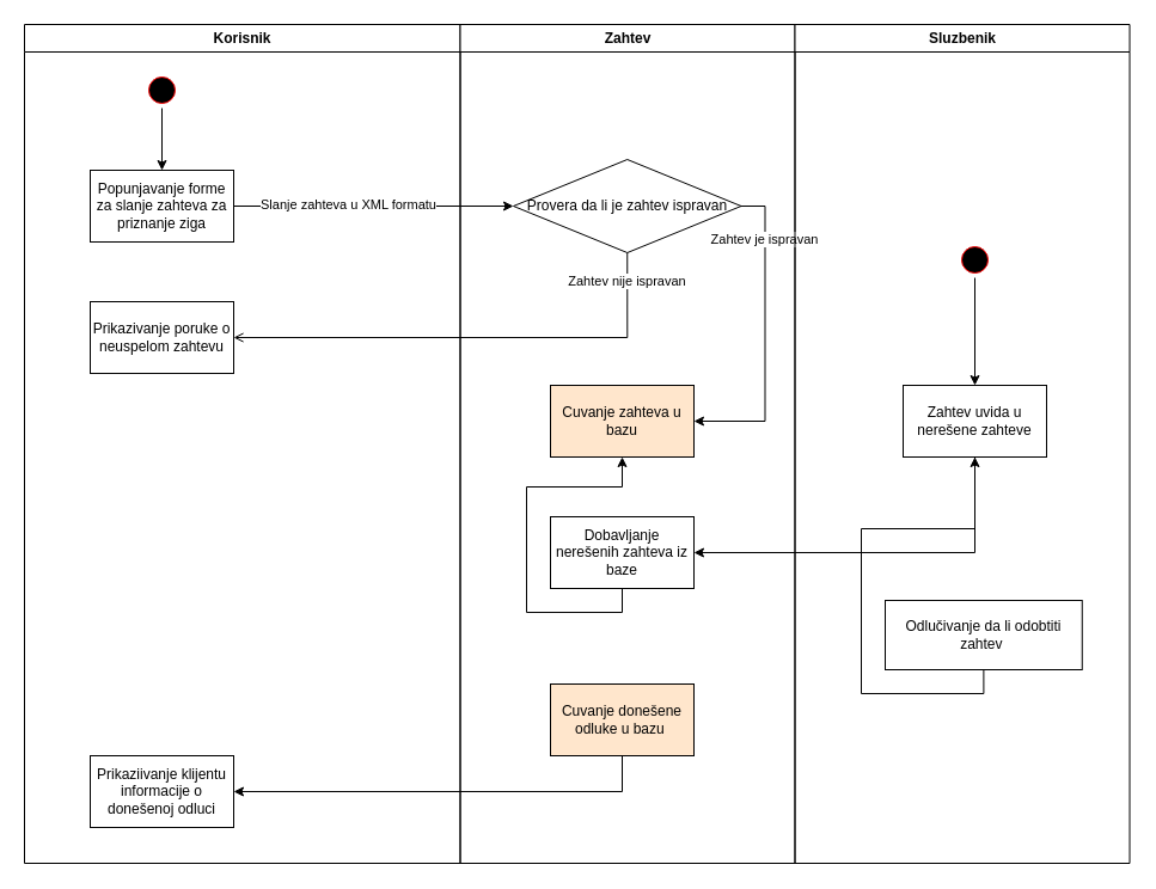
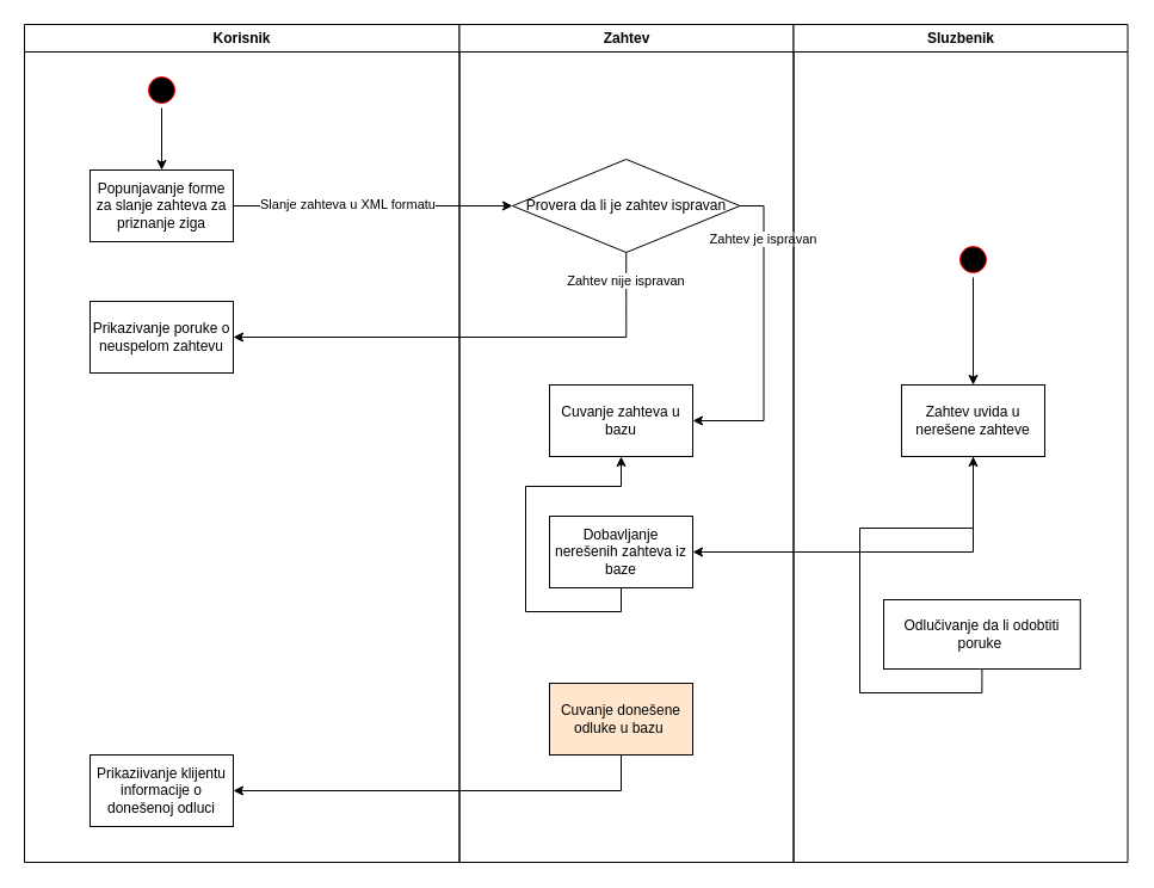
  <mxCell id="0" />
  <mxCell id="1" parent="0" />
  <mxCell id="2" value="Korisnik" style="swimlane;whiteSpace=wrap" parent="1" vertex="1"><mxGeometry x="20" y="20" width="364.5" height="702" as="geometry" /></mxCell>
  <mxCell id="3" style="edgeStyle=orthogonalEdgeStyle;rounded=0;orthogonalLoop=1;jettySize=auto;html=1;" edge="1" parent="2" source="4" target="5"><mxGeometry relative="1" as="geometry" /></mxCell>
  <mxCell id="4" value="" style="ellipse;shape=startState;fillColor=#000000;strokeColor=#ff0000;" parent="2" vertex="1"><mxGeometry x="100" y="40" width="30" height="30" as="geometry" /></mxCell>
  <mxCell id="5" value="Popunjavanje forme za slanje zahteva za priznanje ziga" style="rounded=0;whiteSpace=wrap;html=1;" vertex="1" parent="2"><mxGeometry x="55" y="122" width="120" height="60" as="geometry" /></mxCell>
  <mxCell id="6" value="Prikazivanje poruke o neuspelom zahtevu" style="rounded=0;whiteSpace=wrap;html=1;" vertex="1" parent="2"><mxGeometry x="55" y="232" width="120" height="60" as="geometry" /></mxCell>
  <mxCell id="7" value="Prikaziivanje klijentu informacije o donešenoj odluci" style="rounded=0;whiteSpace=wrap;html=1;" vertex="1" parent="2"><mxGeometry x="55" y="612" width="120" height="60" as="geometry" /></mxCell>
  <mxCell id="8" value="Zahtev" style="swimlane;whiteSpace=wrap" parent="1" vertex="1"><mxGeometry x="384.5" y="20" width="280" height="702" as="geometry" /></mxCell>
  <mxCell id="9" style="edgeStyle=orthogonalEdgeStyle;rounded=0;orthogonalLoop=1;jettySize=auto;html=1;entryX=1;entryY=0.5;entryDx=0;entryDy=0;exitX=1;exitY=0.5;exitDx=0;exitDy=0;" edge="1" parent="8" source="11" target="12"><mxGeometry relative="1" as="geometry" /></mxCell>
  <mxCell id="10" value="Zahtev je ispravan" style="edgeLabel;html=1;align=center;verticalAlign=middle;resizable=0;points=[];" vertex="1" connectable="0" parent="9"><mxGeometry x="-0.635" y="-1" relative="1" as="geometry"><mxPoint as="offset" /></mxGeometry></mxCell>
  <mxCell id="11" value="Provera da li je zahtev ispravan" style="rhombus;whiteSpace=wrap;html=1;fontFamily=Helvetica;fontSize=12;fontColor=rgb(0, 0, 0);align=center;strokeColor=rgb(0, 0, 0);fillColor=rgb(255, 255, 255);" vertex="1" parent="8"><mxGeometry x="44.5" y="113" width="190.5" height="78" as="geometry" /></mxCell>
- <mxCell id="12" value="Cuvanje zahteva u bazu" style="rounded=0;whiteSpace=wrap;html=1;fillColor=#ffe6cc;" vertex="1" parent="8"><mxGeometry x="75.5" y="302" width="120" height="60" as="geometry" /></mxCell>
+ <mxCell id="12" value="Cuvanje zahteva u bazu" style="rounded=0;whiteSpace=wrap;html=1;" vertex="1" parent="8"><mxGeometry x="75.5" y="302" width="120" height="60" as="geometry" /></mxCell>
  <mxCell id="13" value="Dobavljanje nerešenih zahteva iz baze" style="rounded=0;whiteSpace=wrap;html=1;" vertex="1" parent="8"><mxGeometry x="75.5" y="412" width="120" height="60" as="geometry" /></mxCell>
  <mxCell id="14" value="Cuvanje donešene odluke u bazu&amp;nbsp;" style="rounded=0;whiteSpace=wrap;html=1;fillColor=#ffe6cc;" vertex="1" parent="8"><mxGeometry x="75.5" y="552" width="120" height="60" as="geometry" /></mxCell>
  <mxCell id="15" value="Sluzbenik" style="swimlane;whiteSpace=wrap" parent="1" vertex="1"><mxGeometry x="664.5" y="20" width="280" height="702" as="geometry" /></mxCell>
  <mxCell id="16" style="edgeStyle=orthogonalEdgeStyle;rounded=0;orthogonalLoop=1;jettySize=auto;html=1;" edge="1" parent="15" source="17" target="18"><mxGeometry relative="1" as="geometry" /></mxCell>
  <mxCell id="17" value="" style="ellipse;shape=startState;fillColor=#000000;strokeColor=#ff0000;" vertex="1" parent="15"><mxGeometry x="135.5" y="182" width="30" height="30" as="geometry" /></mxCell>
  <mxCell id="18" value="Zahtev uvida u nerešene zahteve" style="rounded=0;whiteSpace=wrap;html=1;" vertex="1" parent="15"><mxGeometry x="90.5" y="302" width="120" height="60" as="geometry" /></mxCell>
- <mxCell id="19" value="Odlučivanje da li odobtiti zahtev&amp;nbsp;" style="rounded=0;whiteSpace=wrap;html=1;fontFamily=Helvetica;fontSize=12;fontColor=rgb(0, 0, 0);align=center;strokeColor=rgb(0, 0, 0);fillColor=rgb(255, 255, 255);" vertex="1" parent="15"><mxGeometry x="75.5" y="482" width="164.75" height="58" as="geometry" /></mxCell>
+ <mxCell id="19" value="Odlučivanje da li odobtiti poruke&amp;nbsp;" style="rounded=0;whiteSpace=wrap;html=1;fontFamily=Helvetica;fontSize=12;fontColor=rgb(0, 0, 0);align=center;strokeColor=rgb(0, 0, 0);fillColor=rgb(255, 255, 255);" vertex="1" parent="15"><mxGeometry x="75.5" y="482" width="164.75" height="58" as="geometry" /></mxCell>
  <mxCell id="20" style="edgeStyle=orthogonalEdgeStyle;rounded=0;orthogonalLoop=1;jettySize=auto;html=1;" edge="1" parent="1" source="5" target="11"><mxGeometry relative="1" as="geometry" /></mxCell>
  <mxCell id="21" value="Slanje zahteva u XML formatu" style="edgeLabel;html=1;align=center;verticalAlign=middle;resizable=0;points=[];" vertex="1" connectable="0" parent="20"><mxGeometry x="-0.197" y="2" relative="1" as="geometry"><mxPoint x="1" as="offset" /></mxGeometry></mxCell>
- <mxCell id="22" style="edgeStyle=orthogonalEdgeStyle;rounded=0;orthogonalLoop=1;jettySize=auto;html=1;entryX=1;entryY=0.5;entryDx=0;entryDy=0;exitX=0.5;exitY=1;exitDx=0;exitDy=0;endArrow=open;" edge="1" parent="1" source="11" target="6"><mxGeometry relative="1" as="geometry" /></mxCell>
+ <mxCell id="22" style="edgeStyle=orthogonalEdgeStyle;rounded=0;orthogonalLoop=1;jettySize=auto;html=1;entryX=1;entryY=0.5;entryDx=0;entryDy=0;exitX=0.5;exitY=1;exitDx=0;exitDy=0;" edge="1" parent="1" source="11" target="6"><mxGeometry relative="1" as="geometry" /></mxCell>
  <mxCell id="23" value="Zahtev nije ispravan" style="edgeLabel;html=1;align=center;verticalAlign=middle;resizable=0;points=[];" vertex="1" connectable="0" parent="22"><mxGeometry x="-0.883" y="-1" relative="1" as="geometry"><mxPoint as="offset" /></mxGeometry></mxCell>
  <mxCell id="24" style="edgeStyle=orthogonalEdgeStyle;rounded=0;orthogonalLoop=1;jettySize=auto;html=1;entryX=1;entryY=0.5;entryDx=0;entryDy=0;exitX=0.5;exitY=1;exitDx=0;exitDy=0;" edge="1" parent="1" source="18" target="13"><mxGeometry relative="1" as="geometry" /></mxCell>
  <mxCell id="25" style="edgeStyle=orthogonalEdgeStyle;rounded=0;orthogonalLoop=1;jettySize=auto;html=1;exitX=0.5;exitY=1;exitDx=0;exitDy=0;" edge="1" parent="1" source="13" target="12"><mxGeometry relative="1" as="geometry" /></mxCell>
  <mxCell id="26" style="edgeStyle=orthogonalEdgeStyle;rounded=0;orthogonalLoop=1;jettySize=auto;html=1;exitX=0.5;exitY=1;exitDx=0;exitDy=0;" edge="1" parent="1" source="19" target="18"><mxGeometry relative="1" as="geometry" /></mxCell>
  <mxCell id="27" style="edgeStyle=orthogonalEdgeStyle;rounded=0;orthogonalLoop=1;jettySize=auto;html=1;entryX=1;entryY=0.5;entryDx=0;entryDy=0;exitX=0.5;exitY=1;exitDx=0;exitDy=0;" edge="1" parent="1" source="14" target="7"><mxGeometry relative="1" as="geometry" /></mxCell>
